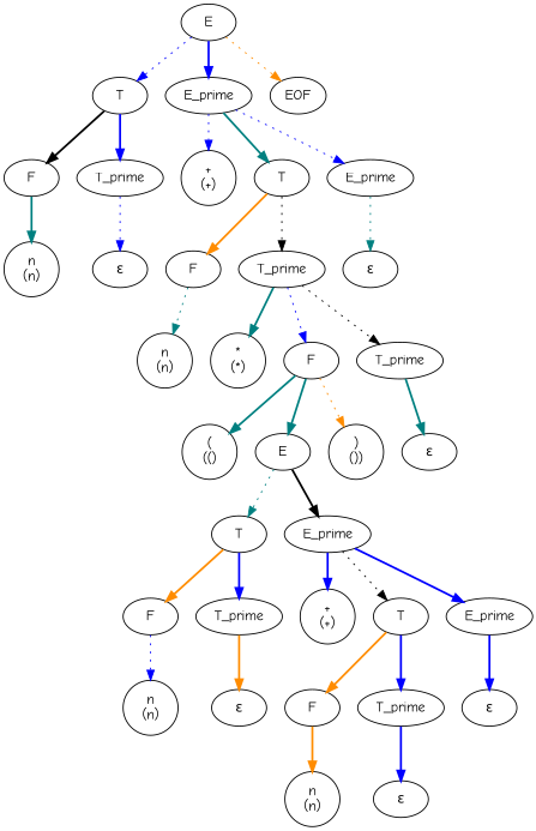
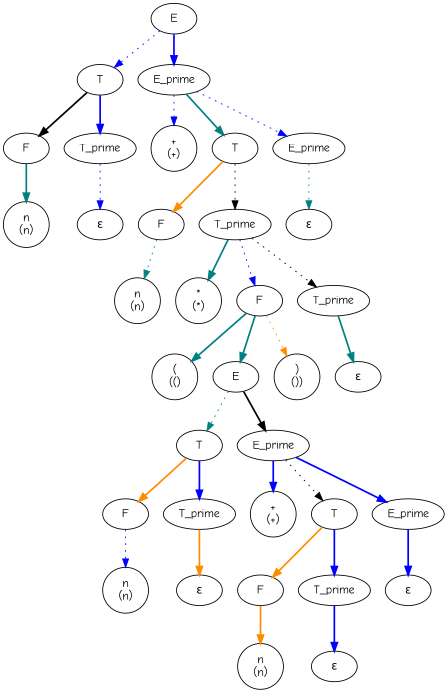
  digraph {
    rankdir=TB
    fontname="Comic Neue"
    node [shape=ellipse fontname="Comic Neue"]
    edge [style=bold fontname="Comic Neue"]
    n1 [label=T]
    n2 [label=E_prime]
-   n3 [label=EOF]
    n4 [label=F]
    n5 [label=T_prime]
    n6 [label="+\n(+)"]
    n7 [label=T]
    n8 [label=E_prime]
    n9 [label=F]
    n10 [label=T_prime]
    n11 [label="*\n(*)"]
    n12 [label=F]
    n13 [label=T_prime]
    n14 [label="(\n(()"]
    n15 [label=E]
    n16 [label=")\n())"]
    n17 [label=T]
    n18 [label=E_prime]
    n19 [label=F]
    n20 [label=T_prime]
    n21 [label="+\n(+)"]
    n22 [label=T]
    n23 [label=E_prime]
    n24 [label=F]
    n25 [label=T_prime]
    n26 [label=E]
    n27 [label="n\n(n)"]
    n28 [label="ε"]
    n29 [label="ε"]
    n30 [label="n\n(n)"]
    n31 [label="ε"]
    n32 [label="n\n(n)"]
    n33 [label="ε"]
    n34 [label="ε"]
    n35 [label="n\n(n)"]
    n36 [label="ε"]
    subgraph sub_1 {
      rank=same
      n1
      n2
-     n3
    }
    subgraph sub_2 {
      rank=same
      n4
      n5
    }
    subgraph sub_3 {
      rank=same
      n6
      n7
      n8
    }
    subgraph sub_4 {
      rank=same
      n9
      n10
    }
    subgraph sub_5 {
      rank=same
      n11
      n12
      n13
    }
    subgraph sub_6 {
      rank=same
      n14
      n15
      n16
    }
    subgraph sub_7 {
      rank=same
      n17
      n18
    }
    subgraph sub_8 {
      rank=same
      n19
      n20
    }
    subgraph sub_9 {
      rank=same
      n21
      n22
      n23
    }
    subgraph sub_10 {
      rank=same
      n24
      n25
    }
    n1 -> n2 [style=invis]
    n1 -> n4 [color=black]
    n1 -> n5 [color=blue]
-   n2 -> n3 [style=invis]
    n2 -> n6 [color=blue style=dotted]
    n2 -> n7 [color=teal]
    n2 -> n8 [color=blue style=dotted]
    n4 -> n5 [style=invis]
    n4 -> n27 [color=teal]
    n5 -> n28 [color=blue style=dotted]
    n6 -> n7 [style=invis]
    n7 -> n8 [style=invis]
    n7 -> n9 [color=darkorange]
    n7 -> n10 [color=black style=dotted]
    n8 -> n29 [color=teal style=dotted]
    n9 -> n10 [style=invis]
    n9 -> n30 [color=teal style=dotted]
    n10 -> n11 [color=teal]
    n10 -> n12 [color=blue style=dotted]
    n10 -> n13 [color=black style=dotted]
    n11 -> n12 [style=invis]
    n12 -> n13 [style=invis]
    n12 -> n14 [color=teal]
    n12 -> n15 [color=teal]
    n12 -> n16 [color=darkorange style=dotted]
    n13 -> n31 [color=teal]
    n14 -> n15 [style=invis]
    n15 -> n16 [style=invis]
    n15 -> n17 [color=teal style=dotted]
    n15 -> n18 [color=black]
    n17 -> n18 [style=invis]
    n17 -> n19 [color=darkorange]
    n17 -> n20 [color=blue]
    n18 -> n21 [color=blue]
    n18 -> n22 [color=black style=dotted]
    n18 -> n23 [color=blue]
    n19 -> n20 [style=invis]
    n19 -> n32 [color=blue style=dotted]
    n20 -> n33 [color=darkorange]
    n21 -> n22 [style=invis]
    n22 -> n23 [style=invis]
    n22 -> n24 [color=darkorange]
    n22 -> n25 [color=blue]
    n23 -> n34 [color=blue]
    n24 -> n25 [style=invis]
    n24 -> n35 [color=darkorange]
    n25 -> n36 [color=blue]
    n26 -> n1 [color=blue style=dotted]
    n26 -> n2 [color=blue]
-   n26 -> n3 [color=darkorange style=dotted]
  }
